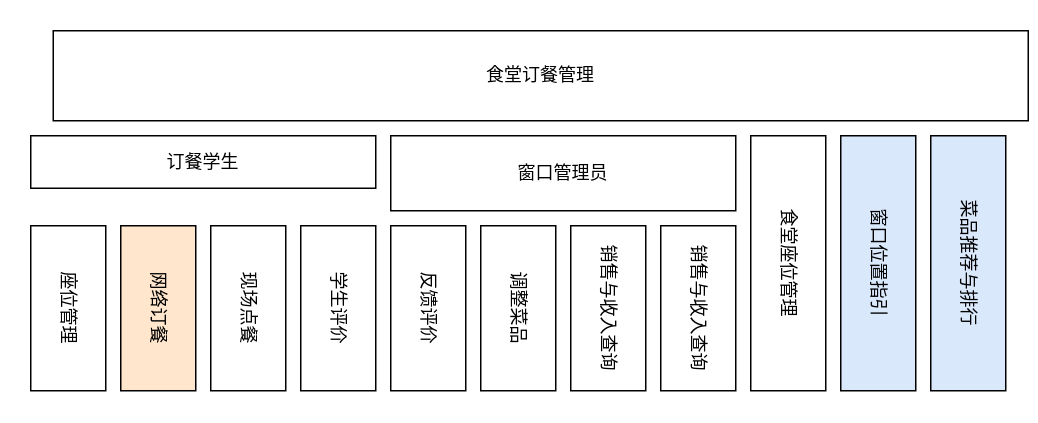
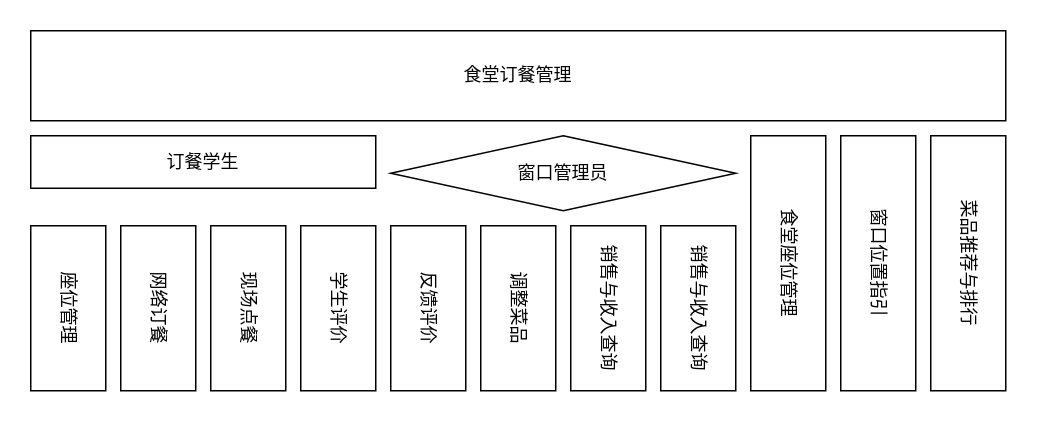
  <mxCell id="0" />
  <mxCell id="1" parent="0" />
- <mxCell id="2" value="食堂订餐管理" style="rounded=0;whiteSpace=wrap;html=1;" vertex="1" parent="1"><mxGeometry x="35" y="20" width="650" height="60" as="geometry" /></mxCell>
+ <mxCell id="2" value="食堂订餐管理" style="rounded=0;whiteSpace=wrap;html=1;" vertex="1" parent="1"><mxGeometry x="20" y="20" width="650" height="60" as="geometry" /></mxCell>
  <mxCell id="3" value="座位管理" style="rounded=0;whiteSpace=wrap;html=1;horizontal=0;rotation=-180;" vertex="1" parent="1"><mxGeometry x="20" y="150" width="50" height="110" as="geometry" /></mxCell>
  <mxCell id="4" value="订餐学生" style="rounded=0;whiteSpace=wrap;html=1;" vertex="1" parent="1"><mxGeometry x="20" y="90" width="230" height="35" as="geometry" /></mxCell>
- <mxCell id="5" value="窗口管理员" style="rounded=0;whiteSpace=wrap;html=1;" vertex="1" parent="1"><mxGeometry x="260" y="90" width="230" height="50" as="geometry" /></mxCell>
- <mxCell id="6" value="网络订餐" style="rounded=0;whiteSpace=wrap;html=1;horizontal=0;rotation=-180;fillColor=#ffe6cc;" vertex="1" parent="1"><mxGeometry x="80" y="150" width="50" height="110" as="geometry" /></mxCell>
+ <mxCell id="5" value="窗口管理员" style="rhombus;whiteSpace=wrap;html=1;" vertex="1" parent="1"><mxGeometry x="260" y="90" width="230" height="50" as="geometry" /></mxCell>
+ <mxCell id="6" value="网络订餐" style="rounded=0;whiteSpace=wrap;html=1;horizontal=0;rotation=-180;" vertex="1" parent="1"><mxGeometry x="80" y="150" width="50" height="110" as="geometry" /></mxCell>
  <mxCell id="7" value="现场点餐" style="rounded=0;whiteSpace=wrap;html=1;horizontal=0;rotation=-180;" vertex="1" parent="1"><mxGeometry x="140" y="150" width="50" height="110" as="geometry" /></mxCell>
  <mxCell id="8" value="反馈评价" style="rounded=0;whiteSpace=wrap;html=1;horizontal=0;rotation=-180;" vertex="1" parent="1"><mxGeometry x="260" y="150" width="50" height="110" as="geometry" /></mxCell>
  <mxCell id="9" value="调整菜品" style="rounded=0;whiteSpace=wrap;html=1;horizontal=0;rotation=-180;" vertex="1" parent="1"><mxGeometry x="320" y="150" width="50" height="110" as="geometry" /></mxCell>
  <mxCell id="10" value="销售与收入查询" style="rounded=0;whiteSpace=wrap;html=1;horizontal=0;rotation=-180;" vertex="1" parent="1"><mxGeometry x="380" y="150" width="50" height="110" as="geometry" /></mxCell>
  <mxCell id="11" value="销售与收入查询" style="rounded=0;whiteSpace=wrap;html=1;horizontal=0;rotation=-180;" vertex="1" parent="1"><mxGeometry x="440" y="150" width="50" height="110" as="geometry" /></mxCell>
  <mxCell id="12" value="食堂座位管理" style="rounded=0;whiteSpace=wrap;html=1;horizontal=0;rotation=-180;" vertex="1" parent="1"><mxGeometry x="500" y="90" width="50" height="170" as="geometry" /></mxCell>
- <mxCell id="13" value="窗口位置指引" style="rounded=0;whiteSpace=wrap;html=1;horizontal=0;rotation=-180;fillColor=#dae8fc;" vertex="1" parent="1"><mxGeometry x="560" y="90" width="50" height="170" as="geometry" /></mxCell>
- <mxCell id="14" value="菜品推荐与排行" style="rounded=0;whiteSpace=wrap;html=1;horizontal=0;rotation=-180;fillColor=#dae8fc;" vertex="1" parent="1"><mxGeometry x="620" y="90" width="50" height="170" as="geometry" /></mxCell>
+ <mxCell id="13" value="窗口位置指引" style="rounded=0;whiteSpace=wrap;html=1;horizontal=0;rotation=-180;" vertex="1" parent="1"><mxGeometry x="560" y="90" width="50" height="170" as="geometry" /></mxCell>
+ <mxCell id="14" value="菜品推荐与排行" style="rounded=0;whiteSpace=wrap;html=1;horizontal=0;rotation=-180;" vertex="1" parent="1"><mxGeometry x="620" y="90" width="50" height="170" as="geometry" /></mxCell>
  <mxCell id="15" value="学生评价" style="rounded=0;whiteSpace=wrap;html=1;horizontal=0;rotation=-180;" vertex="1" parent="1"><mxGeometry x="200" y="150" width="50" height="110" as="geometry" /></mxCell>
